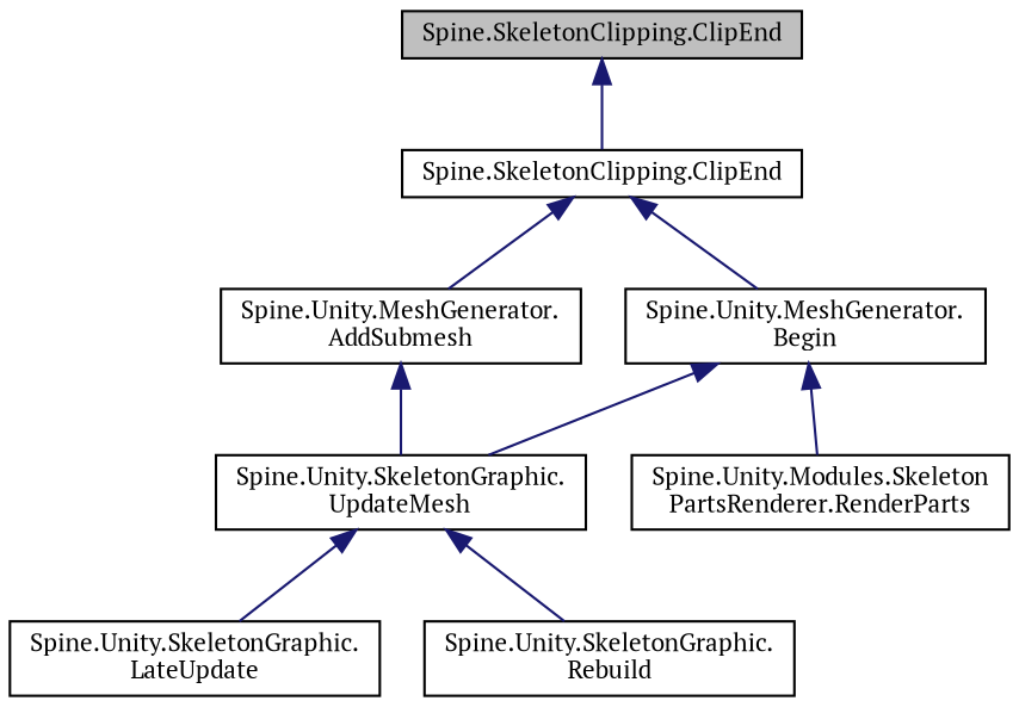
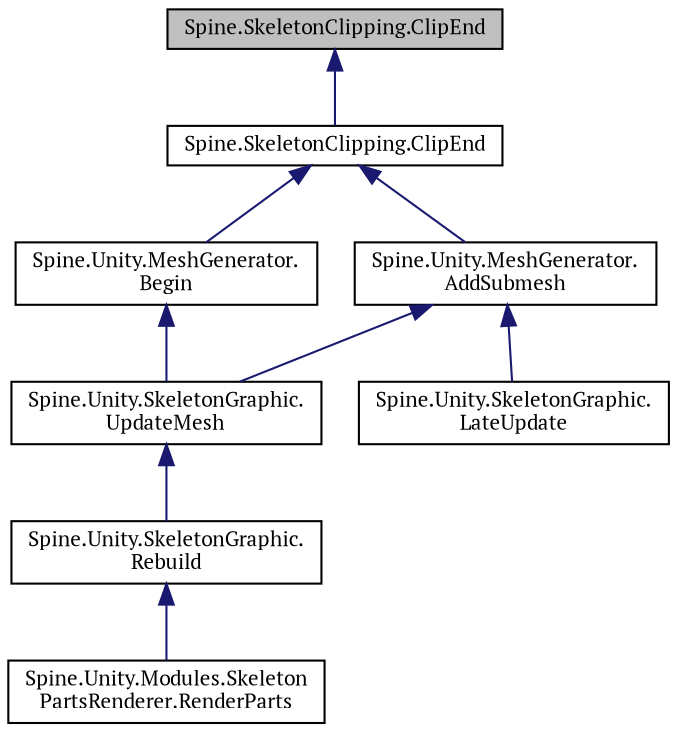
  digraph {
    fontname="PT Serif"
    rankdir=TB
    node [color=black fillcolor=white fontname="PT Serif" fontsize=10 shape=record style=filled]
    edge [color=midnightblue dir=back fontname="PT Serif" fontsize=10 labelfontname=Helvetica labelfontsize=10 style=solid]
    n1 [fillcolor=grey75 fontcolor=black height=0.2 label="Spine.SkeletonClipping.ClipEnd" width=0.4]
    n2 [height=0.2 label="Spine.SkeletonClipping.ClipEnd" width=0.4]
    n3 [height=0.2 label="Spine.Unity.MeshGenerator.\lAddSubmesh" width=0.4]
    n4 [height=0.2 label="Spine.Unity.MeshGenerator.\lBegin" width=0.4]
    n5 [height=0.2 label="Spine.Unity.SkeletonGraphic.\lUpdateMesh" width=0.4]
    n6 [height=0.2 label="Spine.Unity.Modules.Skeleton\lPartsRenderer.RenderParts" width=0.4]
    n7 [height=0.2 label="Spine.Unity.SkeletonGraphic.\lLateUpdate" width=0.4]
    n8 [height=0.2 label="Spine.Unity.SkeletonGraphic.\lRebuild" width=0.4]
    n1 -> n2
    n2 -> n3
    n2 -> n4
    n3 -> n5
    n4 -> n5
-   n4 -> n6
-   n5 -> n7
+   n8 -> n6
+   n3 -> n7
    n5 -> n8
  }
